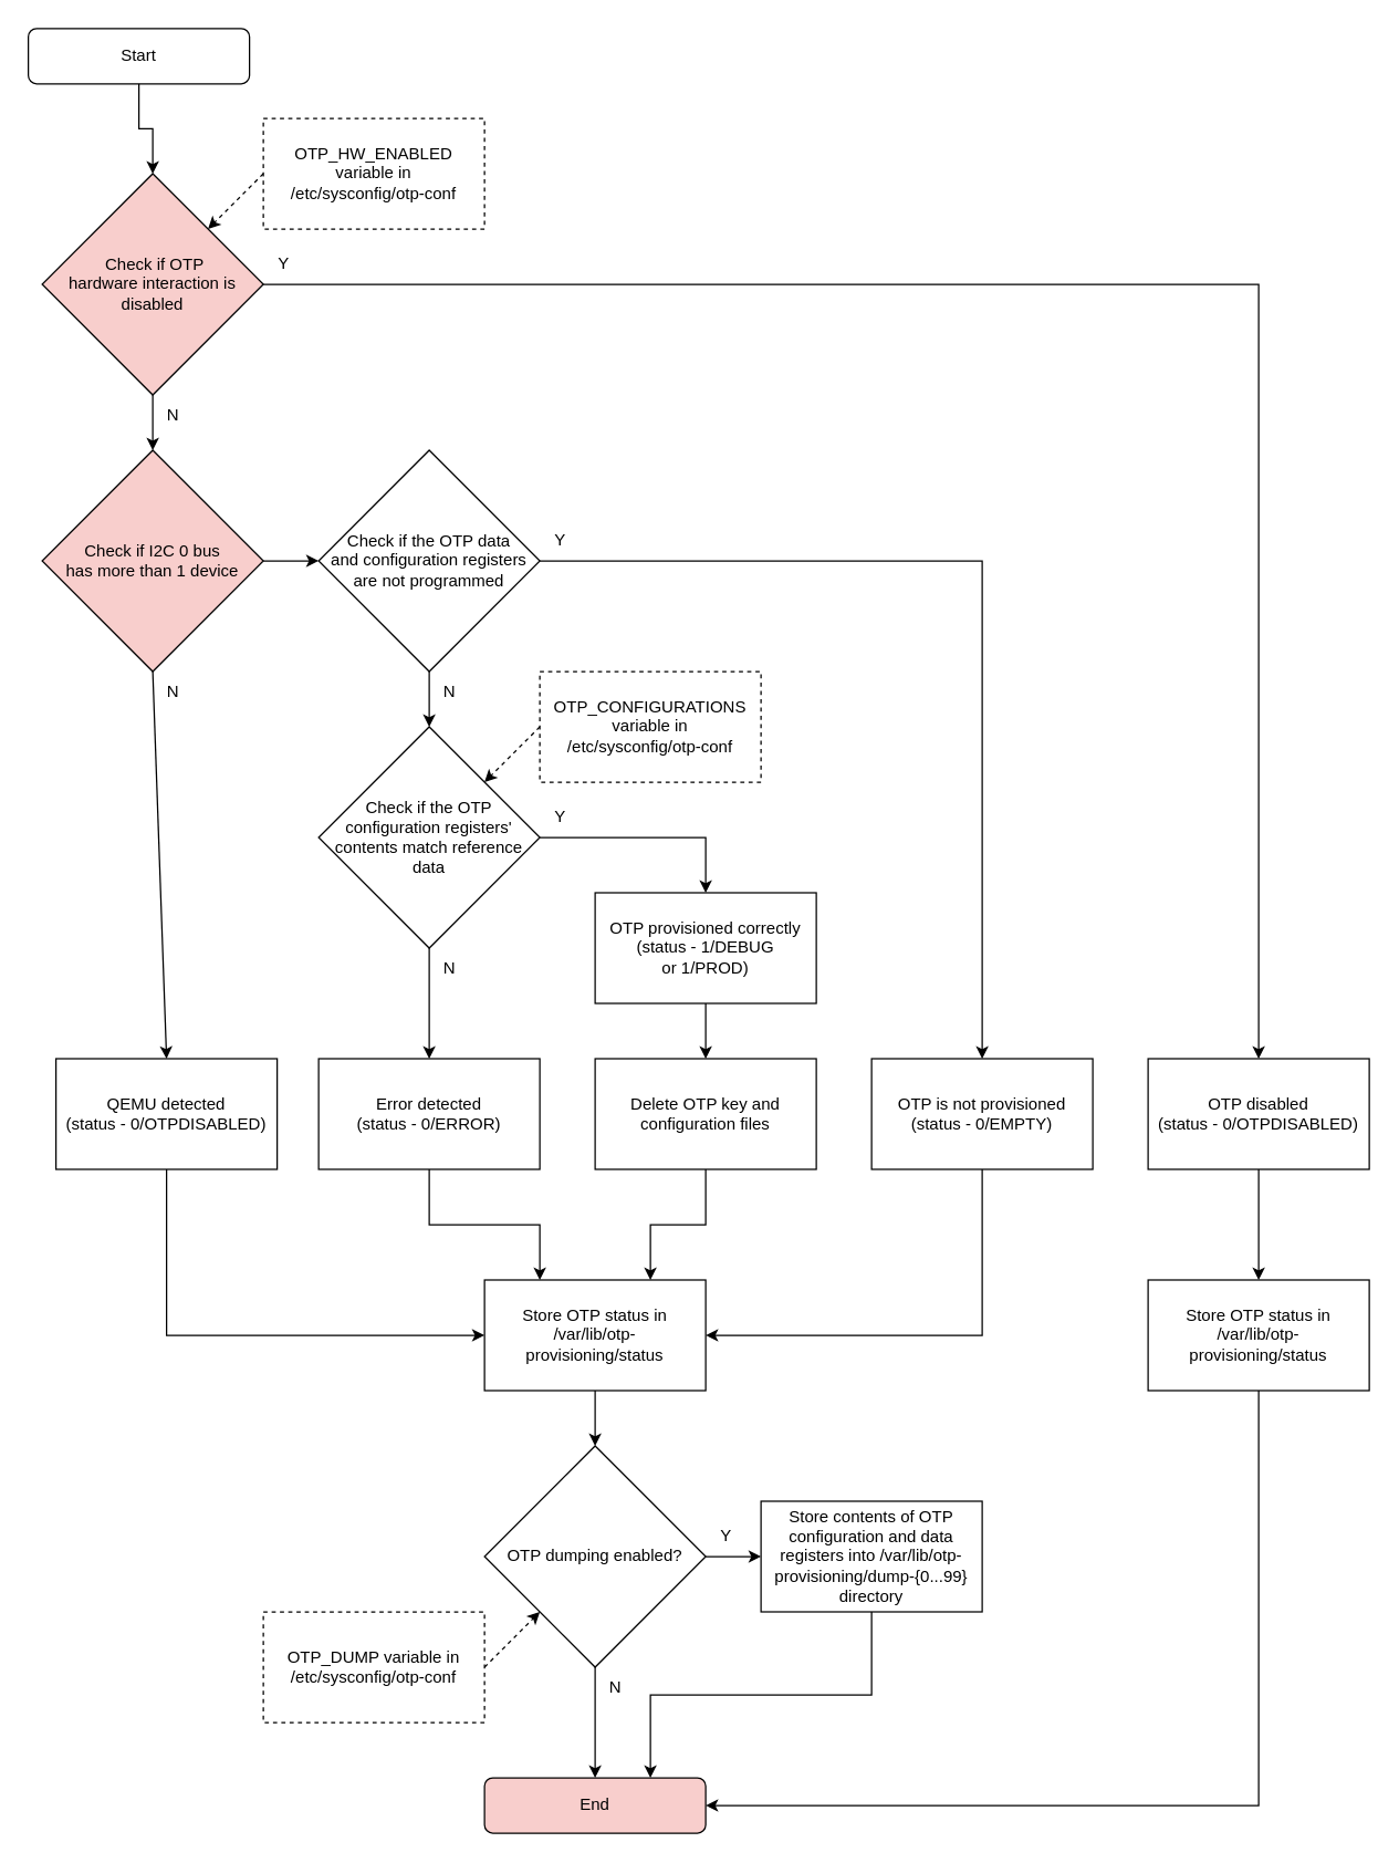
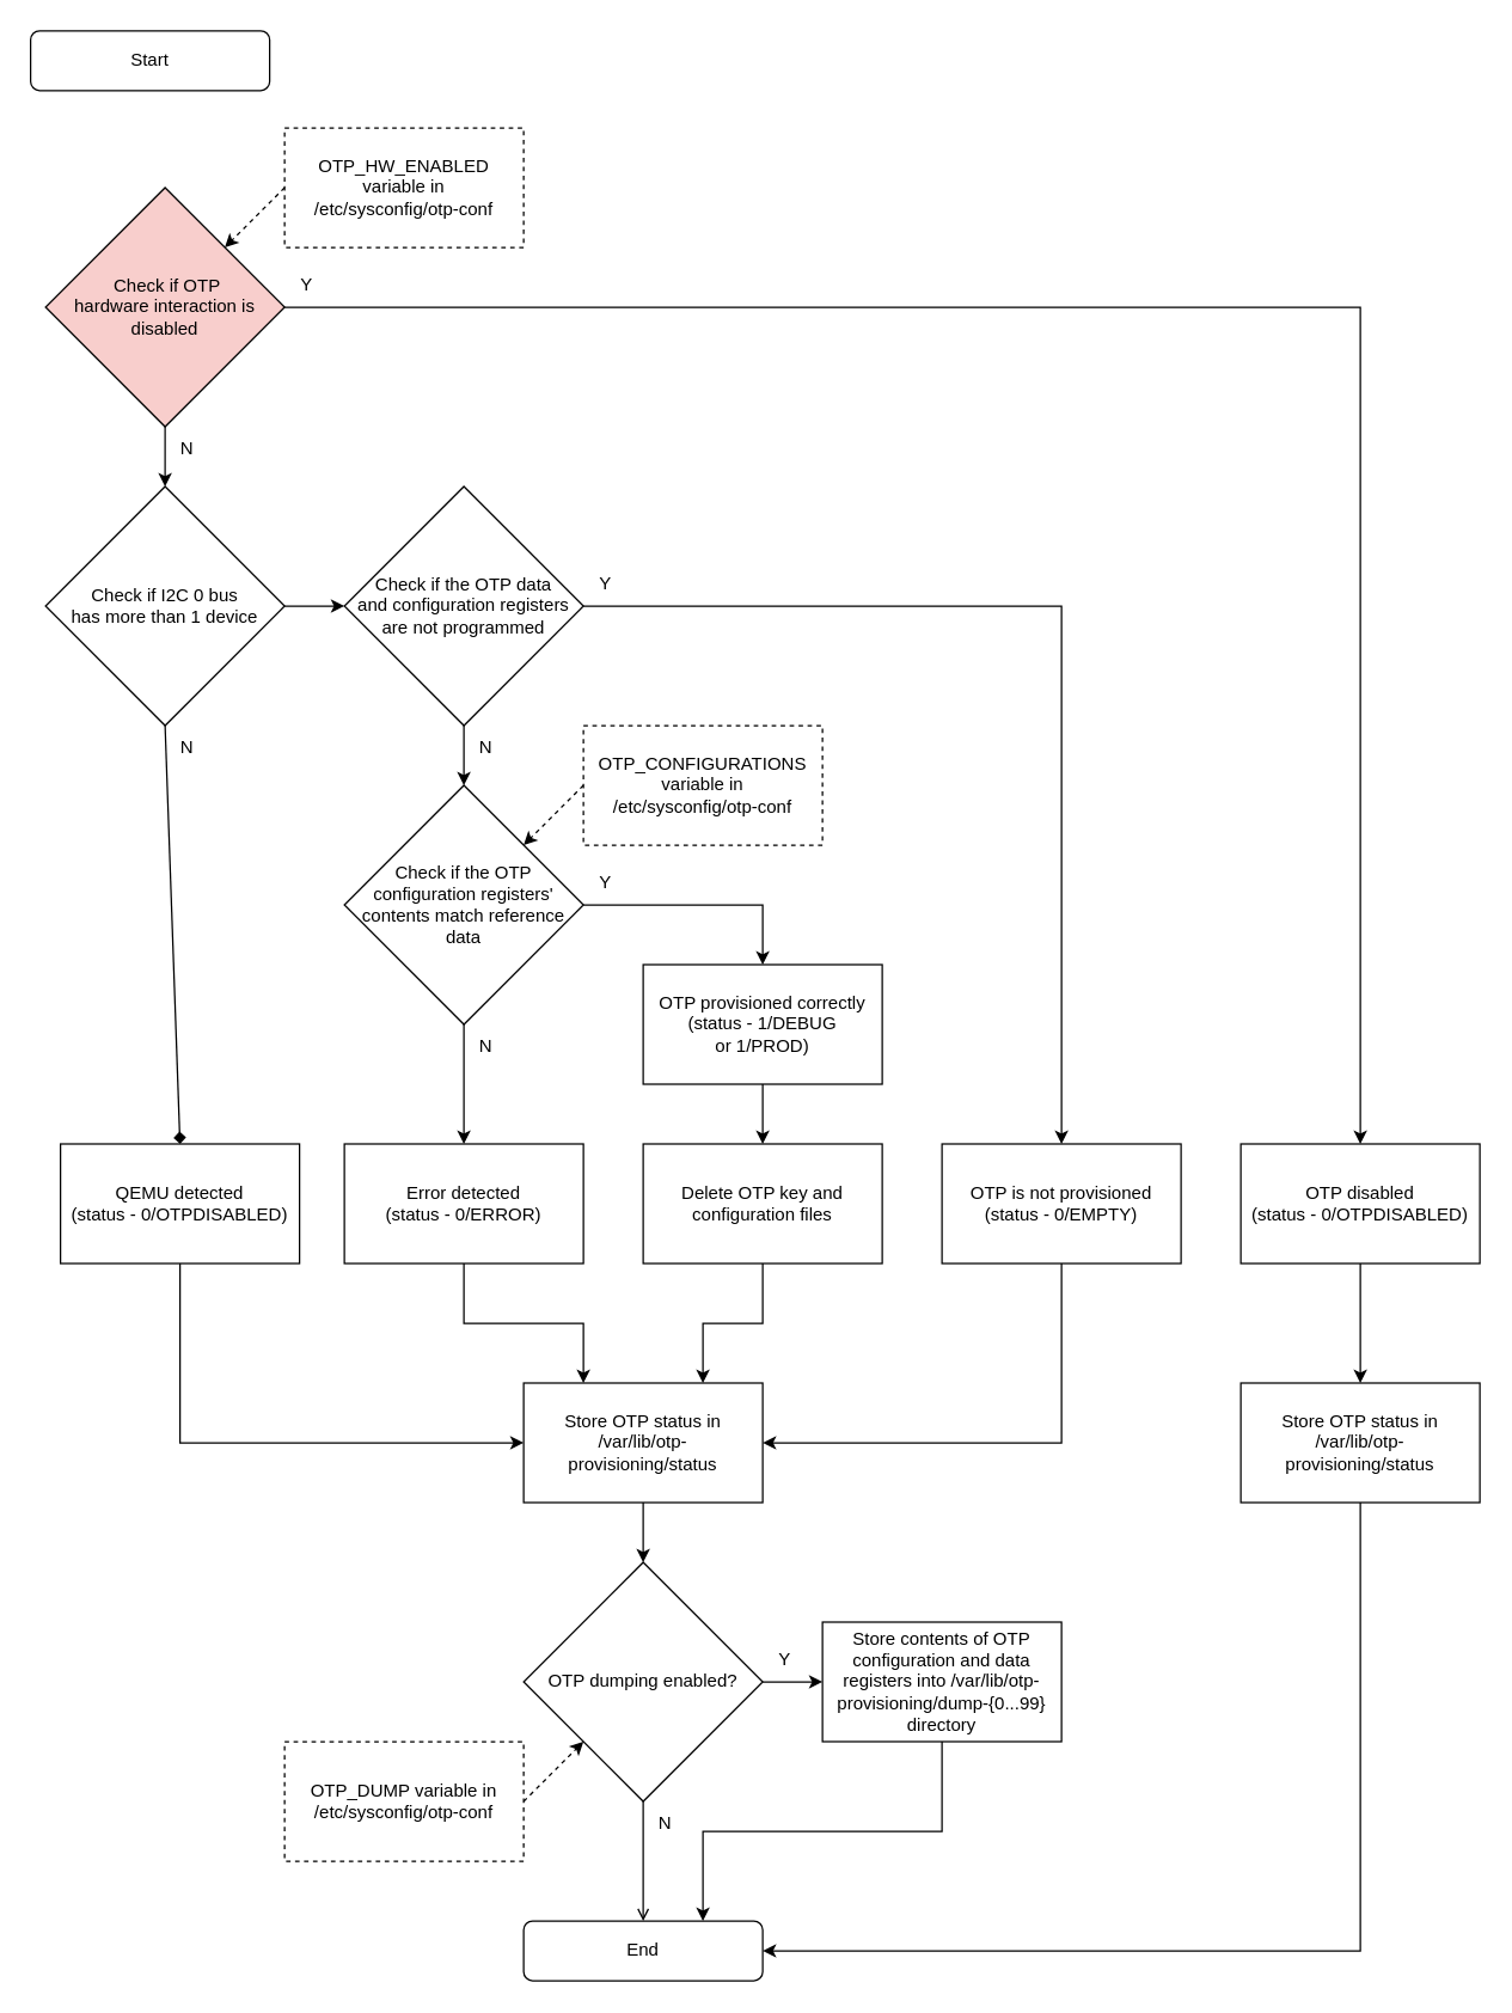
  <mxCell id="0" />
  <mxCell id="1" parent="0" />
  <mxCell id="2" style="edgeStyle=orthogonalEdgeStyle;rounded=0;html=1;exitX=0.5;exitY=1;exitDx=0;exitDy=0;entryX=0;entryY=0.5;entryDx=0;entryDy=0;" parent="1" source="3" target="11" edge="1"><mxGeometry relative="1" as="geometry" /></mxCell>
  <mxCell id="3" value="QEMU detected&lt;br&gt;(status - 0/OTPDISABLED)" style="rounded=0;whiteSpace=wrap;html=1;" parent="1" vertex="1"><mxGeometry x="40" y="765" width="160" height="80" as="geometry" /></mxCell>
- <mxCell id="4" value="" style="edgeStyle=orthogonalEdgeStyle;rounded=0;html=1;" parent="1" source="5" target="37" edge="1"><mxGeometry relative="1" as="geometry" /></mxCell>
  <mxCell id="5" value="Start" style="rounded=1;whiteSpace=wrap;html=1;" parent="1" vertex="1"><mxGeometry x="20" y="20" width="160" height="40" as="geometry" /></mxCell>
- <mxCell id="6" style="edgeStyle=none;html=1;exitX=0.5;exitY=1;exitDx=0;exitDy=0;entryX=0.5;entryY=0;entryDx=0;entryDy=0;" parent="1" source="8" target="3" edge="1"><mxGeometry relative="1" as="geometry" /></mxCell>
+ <mxCell id="6" style="edgeStyle=none;html=1;exitX=0.5;exitY=1;exitDx=0;exitDy=0;entryX=0.5;entryY=0;entryDx=0;entryDy=0;endArrow=diamond;" parent="1" source="8" target="3" edge="1"><mxGeometry relative="1" as="geometry" /></mxCell>
  <mxCell id="7" value="" style="edgeStyle=none;html=1;" parent="1" source="8" edge="1"><mxGeometry relative="1" as="geometry"><mxPoint x="230" y="405" as="targetPoint" /></mxGeometry></mxCell>
- <mxCell id="8" value="Check if I2C 0 bus&lt;br&gt;has more than 1 device" style="rhombus;whiteSpace=wrap;html=1;fillColor=#f8cecc;" parent="1" vertex="1"><mxGeometry x="30" y="325" width="160" height="160" as="geometry" /></mxCell>
- <mxCell id="9" value="End" style="rounded=1;whiteSpace=wrap;html=1;fillColor=#f8cecc;" parent="1" vertex="1"><mxGeometry x="350" y="1285" width="160" height="40" as="geometry" /></mxCell>
+ <mxCell id="8" value="Check if I2C 0 bus&lt;br&gt;has more than 1 device" style="rhombus;whiteSpace=wrap;html=1;" parent="1" vertex="1"><mxGeometry x="30" y="325" width="160" height="160" as="geometry" /></mxCell>
+ <mxCell id="9" value="End" style="rounded=1;whiteSpace=wrap;html=1;" parent="1" vertex="1"><mxGeometry x="350" y="1285" width="160" height="40" as="geometry" /></mxCell>
  <mxCell id="10" value="" style="edgeStyle=orthogonalEdgeStyle;rounded=0;html=1;" parent="1" source="11" target="28" edge="1"><mxGeometry relative="1" as="geometry" /></mxCell>
  <mxCell id="11" value="Store OTP status in&lt;br&gt;/var/lib/otp-provisioning/status" style="rounded=0;whiteSpace=wrap;html=1;" parent="1" vertex="1"><mxGeometry x="350" y="925" width="160" height="80" as="geometry" /></mxCell>
  <mxCell id="12" style="rounded=0;html=1;exitX=0;exitY=0.5;exitDx=0;exitDy=0;entryX=1;entryY=0;entryDx=0;entryDy=0;dashed=1;" parent="1" source="13" target="21" edge="1"><mxGeometry relative="1" as="geometry" /></mxCell>
  <mxCell id="13" value="OTP_CONFIGURATIONS variable in&lt;br&gt;/etc/sysconfig/otp-conf" style="rounded=0;whiteSpace=wrap;html=1;dashed=1;" parent="1" vertex="1"><mxGeometry x="390" y="485" width="160" height="80" as="geometry" /></mxCell>
  <mxCell id="14" value="" style="edgeStyle=none;html=1;" parent="1" source="16" edge="1"><mxGeometry relative="1" as="geometry"><mxPoint x="310" y="525" as="targetPoint" /></mxGeometry></mxCell>
  <mxCell id="15" style="edgeStyle=orthogonalEdgeStyle;rounded=0;html=1;exitX=1;exitY=0.5;exitDx=0;exitDy=0;entryX=0.5;entryY=0;entryDx=0;entryDy=0;" parent="1" source="16" target="18" edge="1"><mxGeometry relative="1" as="geometry" /></mxCell>
  <mxCell id="16" value="Check if the OTP data&lt;br&gt;and configuration registers are not programmed" style="rhombus;whiteSpace=wrap;html=1;" parent="1" vertex="1"><mxGeometry x="230" y="325" width="160" height="160" as="geometry" /></mxCell>
  <mxCell id="17" style="edgeStyle=orthogonalEdgeStyle;rounded=0;html=1;exitX=0.5;exitY=1;exitDx=0;exitDy=0;entryX=1;entryY=0.5;entryDx=0;entryDy=0;" parent="1" source="18" target="11" edge="1"><mxGeometry relative="1" as="geometry" /></mxCell>
  <mxCell id="18" value="OTP is not provisioned&lt;br&gt;(status - 0/EMPTY)" style="rounded=0;whiteSpace=wrap;html=1;" parent="1" vertex="1"><mxGeometry x="630" y="765" width="160" height="80" as="geometry" /></mxCell>
  <mxCell id="19" value="" style="edgeStyle=orthogonalEdgeStyle;rounded=0;html=1;" parent="1" source="21" target="23" edge="1"><mxGeometry relative="1" as="geometry" /></mxCell>
  <mxCell id="20" style="edgeStyle=orthogonalEdgeStyle;rounded=0;html=1;exitX=1;exitY=0.5;exitDx=0;exitDy=0;entryX=0.5;entryY=0;entryDx=0;entryDy=0;" parent="1" source="21" target="25" edge="1"><mxGeometry relative="1" as="geometry" /></mxCell>
  <mxCell id="21" value="Check if the OTP configuration registers' contents match reference data" style="rhombus;whiteSpace=wrap;html=1;" parent="1" vertex="1"><mxGeometry x="230" y="525" width="160" height="160" as="geometry" /></mxCell>
  <mxCell id="22" style="edgeStyle=orthogonalEdgeStyle;rounded=0;html=1;exitX=0.5;exitY=1;exitDx=0;exitDy=0;entryX=0.25;entryY=0;entryDx=0;entryDy=0;" parent="1" source="23" target="11" edge="1"><mxGeometry relative="1" as="geometry" /></mxCell>
  <mxCell id="23" value="Error detected&lt;br&gt;(status - 0/ERROR)" style="rounded=0;whiteSpace=wrap;html=1;" parent="1" vertex="1"><mxGeometry x="230" y="765" width="160" height="80" as="geometry" /></mxCell>
  <mxCell id="24" value="" style="edgeStyle=none;rounded=0;html=1;" parent="1" source="25" target="34" edge="1"><mxGeometry relative="1" as="geometry" /></mxCell>
  <mxCell id="25" value="OTP provisioned correctly&lt;br&gt;(status - 1/DEBUG&lt;br&gt;or 1/PROD)" style="rounded=0;whiteSpace=wrap;html=1;" parent="1" vertex="1"><mxGeometry x="430" y="645" width="160" height="80" as="geometry" /></mxCell>
  <mxCell id="26" value="" style="edgeStyle=orthogonalEdgeStyle;rounded=0;html=1;" parent="1" source="28" target="30" edge="1"><mxGeometry relative="1" as="geometry" /></mxCell>
- <mxCell id="27" value="" style="edgeStyle=orthogonalEdgeStyle;rounded=0;html=1;" parent="1" source="28" target="9" edge="1"><mxGeometry relative="1" as="geometry" /></mxCell>
+ <mxCell id="27" value="" style="edgeStyle=orthogonalEdgeStyle;rounded=0;html=1;endArrow=open;" parent="1" source="28" target="9" edge="1"><mxGeometry relative="1" as="geometry" /></mxCell>
  <mxCell id="28" value="OTP dumping enabled?" style="rhombus;whiteSpace=wrap;html=1;" parent="1" vertex="1"><mxGeometry x="350" y="1045" width="160" height="160" as="geometry" /></mxCell>
  <mxCell id="29" style="edgeStyle=orthogonalEdgeStyle;rounded=0;html=1;exitX=0.5;exitY=1;exitDx=0;exitDy=0;entryX=0.75;entryY=0;entryDx=0;entryDy=0;" parent="1" source="30" target="9" edge="1"><mxGeometry relative="1" as="geometry" /></mxCell>
  <mxCell id="30" value="Store contents of OTP configuration and data registers into /var/lib/otp-provisioning/dump-{0...99} directory" style="rounded=0;whiteSpace=wrap;html=1;" parent="1" vertex="1"><mxGeometry x="550" y="1085" width="160" height="80" as="geometry" /></mxCell>
  <mxCell id="31" style="edgeStyle=none;rounded=0;html=1;exitX=1;exitY=0.5;exitDx=0;exitDy=0;dashed=1;" parent="1" source="32" target="28" edge="1"><mxGeometry relative="1" as="geometry" /></mxCell>
  <mxCell id="32" value="OTP_DUMP variable in&lt;br&gt;/etc/sysconfig/otp-conf" style="rounded=0;whiteSpace=wrap;html=1;dashed=1;" parent="1" vertex="1"><mxGeometry x="190" y="1165" width="160" height="80" as="geometry" /></mxCell>
  <mxCell id="33" style="edgeStyle=orthogonalEdgeStyle;html=1;entryX=0.75;entryY=0;entryDx=0;entryDy=0;rounded=0;" parent="1" source="34" target="11" edge="1"><mxGeometry relative="1" as="geometry" /></mxCell>
  <mxCell id="34" value="Delete OTP key and configuration files" style="rounded=0;whiteSpace=wrap;html=1;" parent="1" vertex="1"><mxGeometry x="430" y="765" width="160" height="80" as="geometry" /></mxCell>
  <mxCell id="35" value="" style="edgeStyle=orthogonalEdgeStyle;rounded=0;html=1;" parent="1" source="37" target="8" edge="1"><mxGeometry relative="1" as="geometry" /></mxCell>
  <mxCell id="36" style="edgeStyle=orthogonalEdgeStyle;rounded=0;html=1;exitX=1;exitY=0.5;exitDx=0;exitDy=0;entryX=0.5;entryY=0;entryDx=0;entryDy=0;" parent="1" source="37" target="39" edge="1"><mxGeometry relative="1" as="geometry" /></mxCell>
  <mxCell id="37" value="&amp;nbsp;Check if OTP&lt;br&gt;hardware interaction is&lt;br&gt;disabled" style="rhombus;whiteSpace=wrap;html=1;fillColor=#f8cecc;" parent="1" vertex="1"><mxGeometry x="30" y="125" width="160" height="160" as="geometry" /></mxCell>
  <mxCell id="38" value="" style="edgeStyle=orthogonalEdgeStyle;rounded=0;html=1;" parent="1" source="39" target="41" edge="1"><mxGeometry relative="1" as="geometry" /></mxCell>
  <mxCell id="39" value="OTP disabled&lt;br&gt;(status - 0/OTPDISABLED)" style="rounded=0;whiteSpace=wrap;html=1;" parent="1" vertex="1"><mxGeometry x="830" y="765" width="160" height="80" as="geometry" /></mxCell>
  <mxCell id="40" style="edgeStyle=orthogonalEdgeStyle;rounded=0;html=1;exitX=0.5;exitY=1;exitDx=0;exitDy=0;entryX=1;entryY=0.5;entryDx=0;entryDy=0;" parent="1" source="41" target="9" edge="1"><mxGeometry relative="1" as="geometry" /></mxCell>
  <mxCell id="41" value="Store OTP status in&lt;br&gt;/var/lib/otp-provisioning/status" style="rounded=0;whiteSpace=wrap;html=1;" parent="1" vertex="1"><mxGeometry x="830" y="925" width="160" height="80" as="geometry" /></mxCell>
  <mxCell id="42" style="edgeStyle=none;rounded=0;html=1;exitX=0;exitY=0.5;exitDx=0;exitDy=0;dashed=1;" parent="1" source="43" target="37" edge="1"><mxGeometry relative="1" as="geometry" /></mxCell>
  <mxCell id="43" value="OTP_HW_ENABLED variable in&lt;br&gt;/etc/sysconfig/otp-conf" style="rounded=0;whiteSpace=wrap;html=1;dashed=1;" parent="1" vertex="1"><mxGeometry x="190" y="85" width="160" height="80" as="geometry" /></mxCell>
  <mxCell id="44" value="N" style="text;html=1;strokeColor=none;fillColor=none;align=center;verticalAlign=middle;whiteSpace=wrap;rounded=0;" vertex="1" parent="1"><mxGeometry x="110" y="285" width="30" height="30" as="geometry" /></mxCell>
  <mxCell id="45" value="N" style="text;html=1;strokeColor=none;fillColor=none;align=center;verticalAlign=middle;whiteSpace=wrap;rounded=0;" vertex="1" parent="1"><mxGeometry x="110" y="485" width="30" height="30" as="geometry" /></mxCell>
  <mxCell id="46" value="N" style="text;html=1;strokeColor=none;fillColor=none;align=center;verticalAlign=middle;whiteSpace=wrap;rounded=0;" vertex="1" parent="1"><mxGeometry x="310" y="485" width="30" height="30" as="geometry" /></mxCell>
  <mxCell id="47" value="N" style="text;html=1;strokeColor=none;fillColor=none;align=center;verticalAlign=middle;whiteSpace=wrap;rounded=0;" vertex="1" parent="1"><mxGeometry x="310" y="685" width="30" height="30" as="geometry" /></mxCell>
  <mxCell id="48" value="N" style="text;html=1;strokeColor=none;fillColor=none;align=center;verticalAlign=middle;whiteSpace=wrap;rounded=0;" vertex="1" parent="1"><mxGeometry x="430" y="1205" width="30" height="30" as="geometry" /></mxCell>
  <mxCell id="49" value="Y" style="text;html=1;strokeColor=none;fillColor=none;align=center;verticalAlign=middle;whiteSpace=wrap;rounded=0;" vertex="1" parent="1"><mxGeometry x="190" y="175" width="30" height="30" as="geometry" /></mxCell>
  <mxCell id="50" value="Y" style="text;html=1;strokeColor=none;fillColor=none;align=center;verticalAlign=middle;whiteSpace=wrap;rounded=0;" vertex="1" parent="1"><mxGeometry x="390" y="375" width="30" height="30" as="geometry" /></mxCell>
  <mxCell id="51" value="Y" style="text;html=1;strokeColor=none;fillColor=none;align=center;verticalAlign=middle;whiteSpace=wrap;rounded=0;" vertex="1" parent="1"><mxGeometry x="390" y="575" width="30" height="30" as="geometry" /></mxCell>
  <mxCell id="52" value="Y" style="text;html=1;strokeColor=none;fillColor=none;align=center;verticalAlign=middle;whiteSpace=wrap;rounded=0;" vertex="1" parent="1"><mxGeometry x="510" y="1095" width="30" height="30" as="geometry" /></mxCell>
